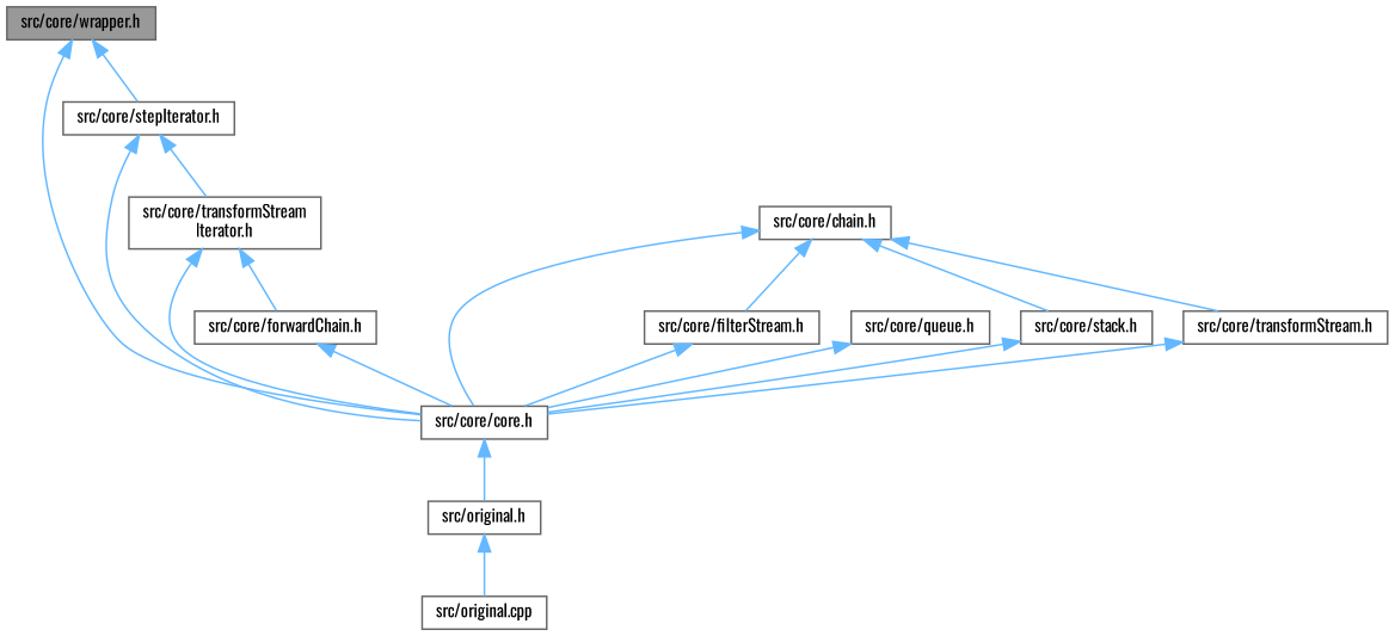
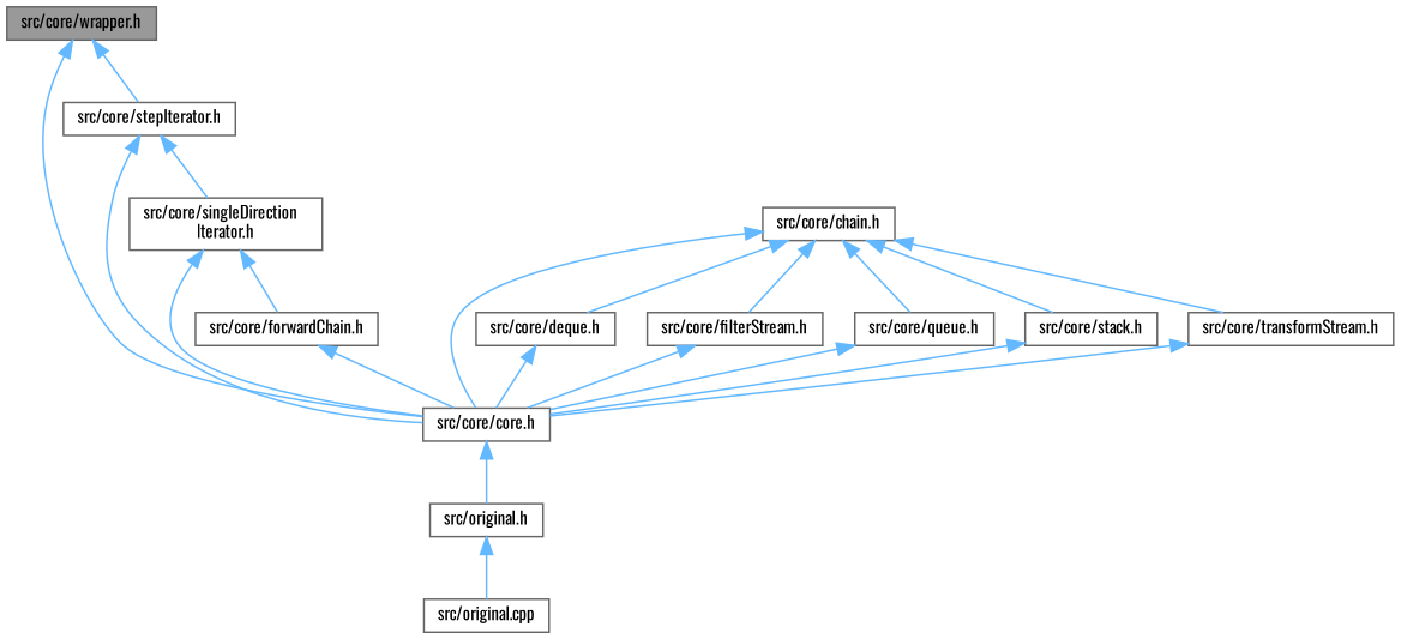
  digraph {
    fontname=Oswald
    node [color=grey40 fillcolor=white fontname=Oswald fontsize=10 shape=box style=filled]
    edge [color=steelblue1 dir=back fontname=Oswald fontsize=10 labelfontname=Helvetica labelfontsize=10 style=solid]
    n1 [color=gray40 fillcolor=grey60 fontcolor=black height=0.2 label="src/core/wrapper.h" width=0.4]
    n2 [height=0.2 label="src/core/core.h" width=0.4]
    n3 [height=0.2 label="src/core/stepIterator.h" width=0.4]
    n4 [height=0.2 label="src/original.h" width=0.4]
-   n5 [height=0.2 label="src/core/transformStream\lIterator.h" width=0.4]
+   n5 [height=0.2 label="src/core/singleDirection\lIterator.h" width=0.4]
    n6 [height=0.2 label="src/original.cpp" width=0.4]
    n7 [height=0.2 label="src/core/forwardChain.h" width=0.4]
    n8 [height=0.2 label="src/core/chain.h" width=0.4]
+   n9 [height=0.2 label="src/core/deque.h" width=0.4]
    n10 [height=0.2 label="src/core/filterStream.h" width=0.4]
    n11 [height=0.2 label="src/core/queue.h" width=0.4]
    n12 [height=0.2 label="src/core/stack.h" width=0.4]
    n13 [height=0.2 label="src/core/transformStream.h" width=0.4]
    n1 -> n2
    n1 -> n3
    n2 -> n4
    n3 -> n2
    n3 -> n5
    n4 -> n6
    n5 -> n2
    n5 -> n7
    n7 -> n2
    n8 -> n2
+   n8 -> n9
    n8 -> n10
+   n8 -> n11
    n8 -> n12
    n8 -> n13
+   n9 -> n2
    n10 -> n2
    n11 -> n2
    n12 -> n2
    n13 -> n2
  }
